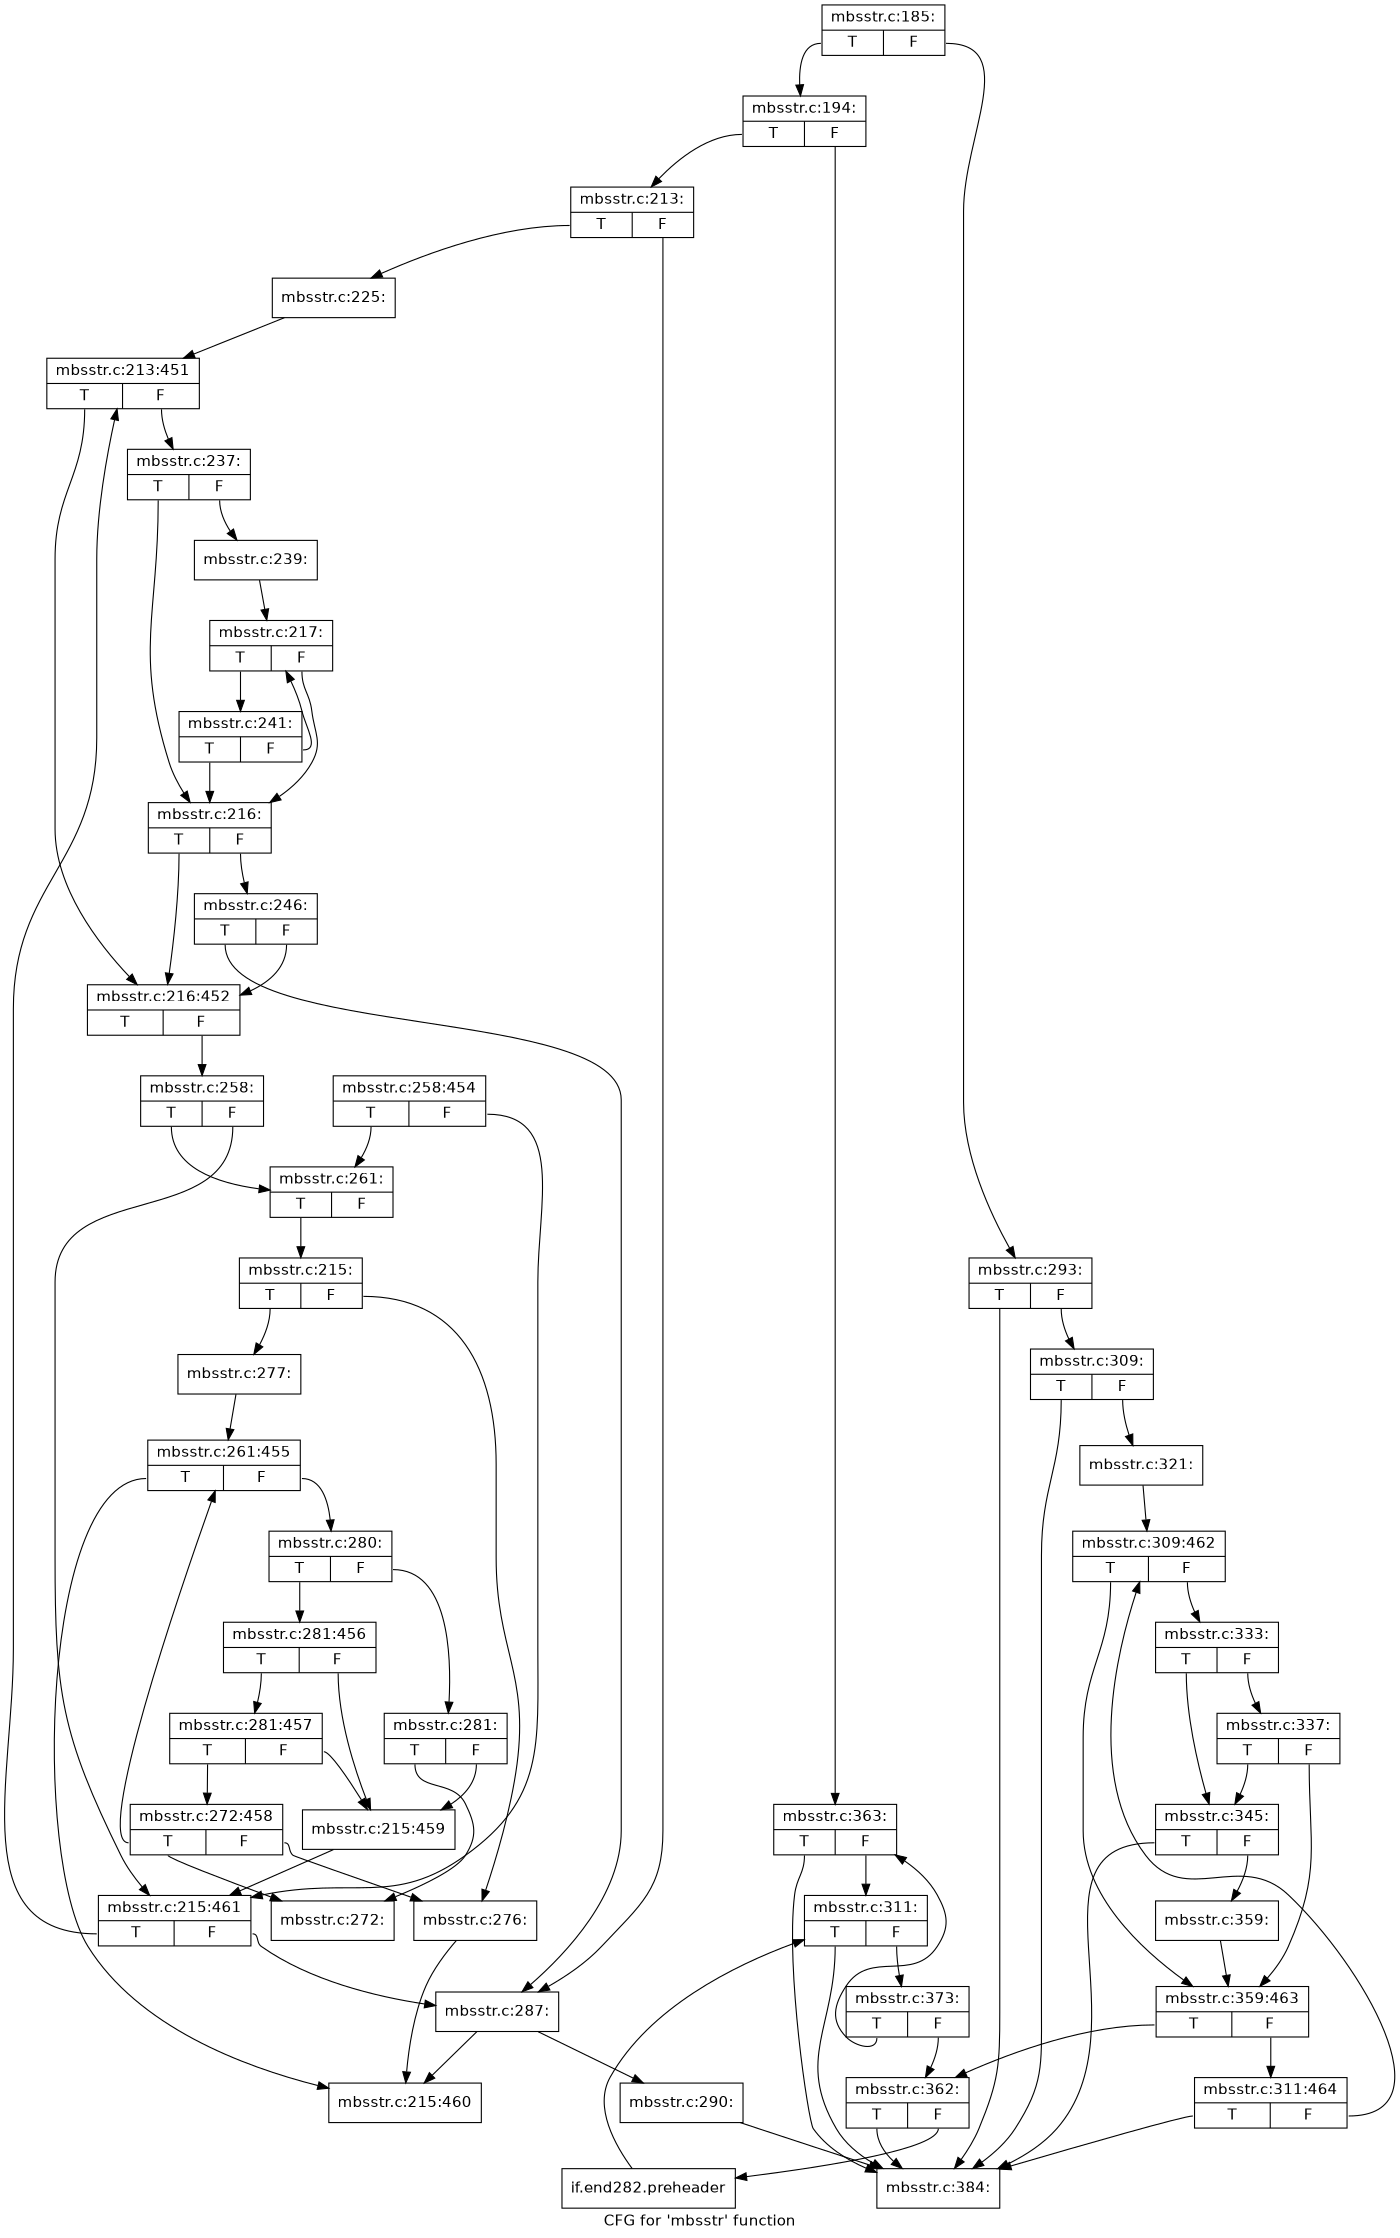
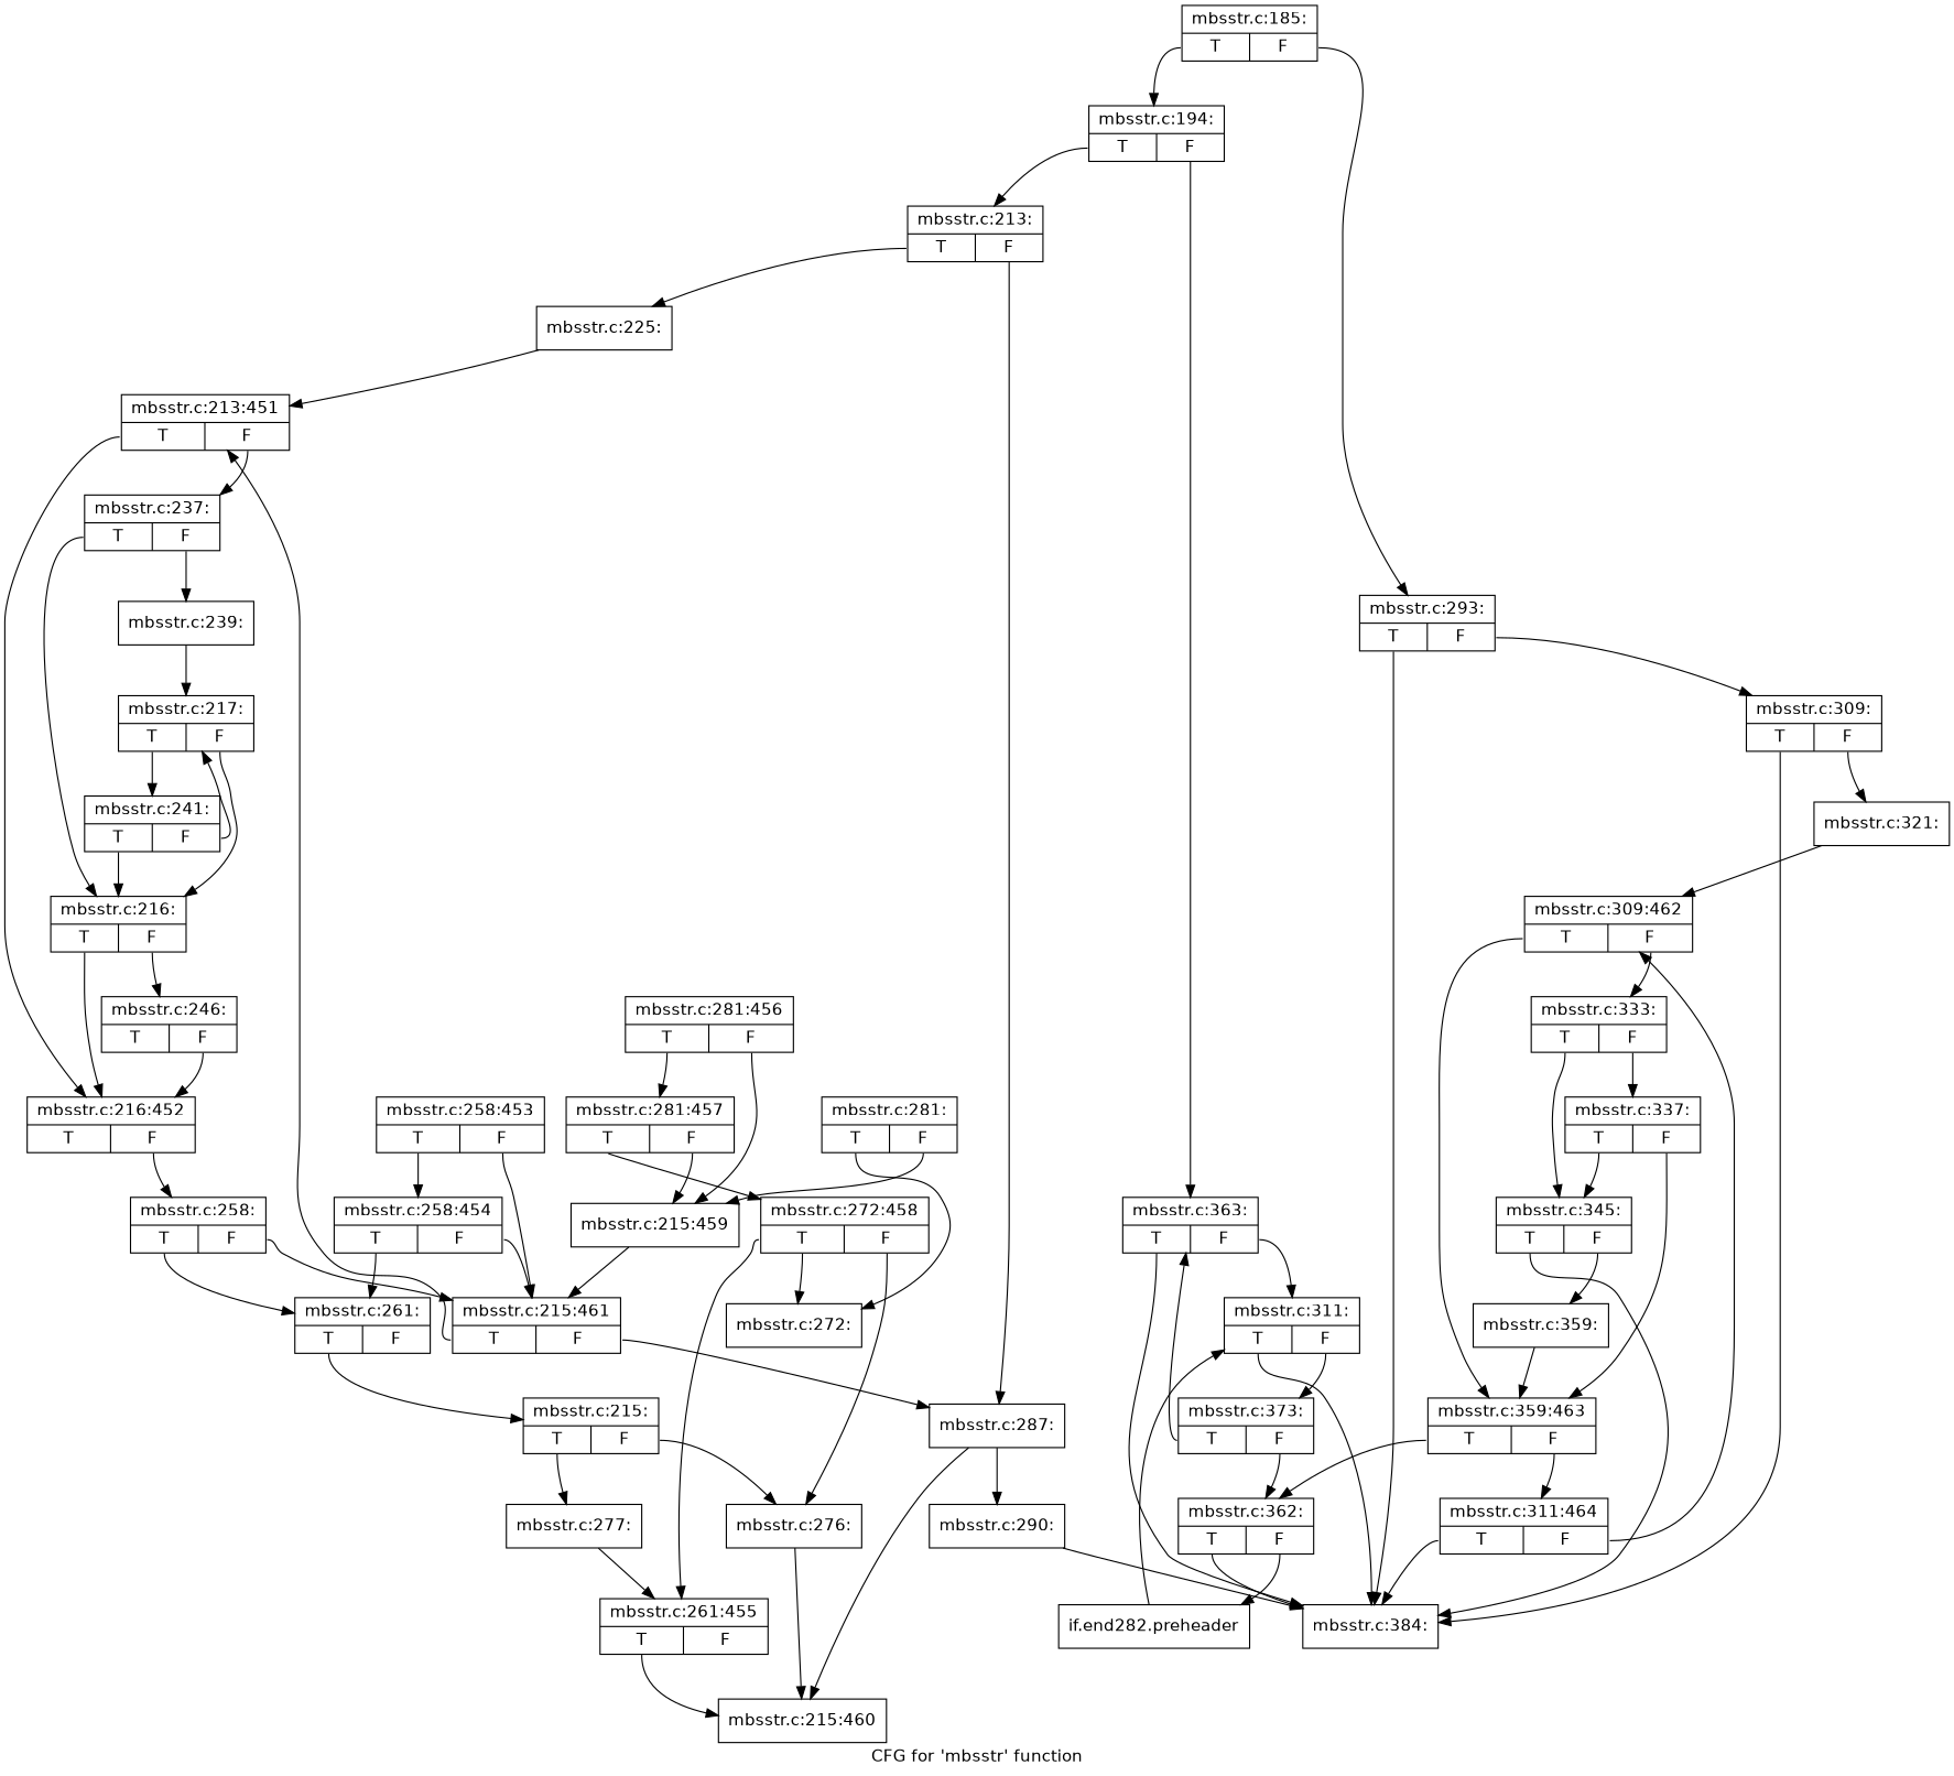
  digraph {
    fontname="DejaVu Sans"
    label="CFG for 'mbsstr' function"
    node [fontname="DejaVu Sans" shape=record]
    edge [fontname="DejaVu Sans" tailport=s0]
    n1 [label="{mbsstr.c:185:|{<s0>T|<s1>F}}"]
    n2 [label="{mbsstr.c:194:|{<s0>T|<s1>F}}"]
    n3 [label="{mbsstr.c:293:|{<s0>T|<s1>F}}"]
    n4 [label="{mbsstr.c:213:|{<s0>T|<s1>F}}"]
    n5 [label="{mbsstr.c:363:|{<s0>T|<s1>F}}"]
    n6 [label="{mbsstr.c:384:}"]
    n7 [label="{mbsstr.c:309:|{<s0>T|<s1>F}}"]
    n8 [label="{mbsstr.c:225:}"]
    n9 [label="{mbsstr.c:287:}"]
    n10 [label="{mbsstr.c:290:}"]
    n11 [label="{mbsstr.c:321:}"]
    n12 [label="{mbsstr.c:213:451|{<s0>T|<s1>F}}"]
    n13 [label="{mbsstr.c:215:460}"]
    n14 [label="{mbsstr.c:216:452|{<s0>T|<s1>F}}"]
    n15 [label="{mbsstr.c:237:|{<s0>T|<s1>F}}"]
    n16 [label="{mbsstr.c:258:|{<s0>T|<s1>F}}"]
    n17 [label="{mbsstr.c:216:|{<s0>T|<s1>F}}"]
    n18 [label="{mbsstr.c:239:}"]
+   n19 [label="{mbsstr.c:258:453|{<s0>T|<s1>F}}"]
    n20 [label="{mbsstr.c:215:461|{<s0>T|<s1>F}}"]
    n21 [label="{mbsstr.c:258:454|{<s0>T|<s1>F}}"]
    n22 [label="{mbsstr.c:261:|{<s0>T|<s1>F}}"]
    n23 [label="{mbsstr.c:246:|{<s0>T|<s1>F}}"]
    n24 [label="{mbsstr.c:217:|{<s0>T|<s1>F}}"]
    n25 [label="{mbsstr.c:241:|{<s0>T|<s1>F}}"]
    n26 [label="{mbsstr.c:215:|{<s0>T|<s1>F}}"]
    n27 [label="{mbsstr.c:277:}"]
    n28 [label="{mbsstr.c:276:}"]
    n29 [label="{mbsstr.c:261:455|{<s0>T|<s1>F}}"]
-   n30 [label="{mbsstr.c:280:|{<s0>T|<s1>F}}"]
    n31 [label="{mbsstr.c:281:456|{<s0>T|<s1>F}}"]
    n32 [label="{mbsstr.c:281:|{<s0>T|<s1>F}}"]
    n33 [label="{mbsstr.c:215:459}"]
    n34 [label="{mbsstr.c:281:457|{<s0>T|<s1>F}}"]
    n35 [label="{mbsstr.c:272:}"]
    n36 [label="{mbsstr.c:272:458|{<s0>T|<s1>F}}"]
    n37 [label="{mbsstr.c:309:462|{<s0>T|<s1>F}}"]
    n38 [label="{mbsstr.c:359:463|{<s0>T|<s1>F}}"]
    n39 [label="{mbsstr.c:333:|{<s0>T|<s1>F}}"]
    n40 [label="{mbsstr.c:362:|{<s0>T|<s1>F}}"]
    n41 [label="{mbsstr.c:311:464|{<s0>T|<s1>F}}"]
    n42 [label="{mbsstr.c:345:|{<s0>T|<s1>F}}"]
    n43 [label="{mbsstr.c:337:|{<s0>T|<s1>F}}"]
    n44 [label="{if.end282.preheader}"]
    n45 [label="{mbsstr.c:359:}"]
    n46 [label="{mbsstr.c:311:|{<s0>T|<s1>F}}"]
    n47 [label="{mbsstr.c:373:|{<s0>T|<s1>F}}"]
    n1 -> n2
    n1 -> n3 [tailport=s1]
    n2 -> n4
    n2 -> n5 [tailport=s1]
    n3 -> n6
    n3 -> n7 [tailport=s1]
    n4 -> n8
    n4 -> n9 [tailport=s1]
    n5 -> n6
    n5 -> n46 [tailport=s1]
    n7 -> n6
    n7 -> n11 [tailport=s1]
    n8 -> n12
    n9 -> n10
    n9 -> n13
    n10 -> n6
    n11 -> n37
    n12 -> n14
    n12 -> n15 [tailport=s1]
    n14 -> n16 [tailport=s1]
    n15 -> n17
    n15 -> n18 [tailport=s1]
    n16 -> n20 [tailport=s1]
    n16 -> n22
    n17 -> n14
    n17 -> n23 [tailport=s1]
    n18 -> n24
+   n19 -> n20 [tailport=s1]
+   n19 -> n21
    n20 -> n9 [tailport=s1]
    n20 -> n12
    n21 -> n20 [tailport=s1]
    n21 -> n22
    n22 -> n26
-   n23 -> n9
    n23 -> n14 [tailport=s1]
    n24 -> n17 [tailport=s1]
    n24 -> n25
    n25 -> n17
    n25 -> n24 [tailport=s1]
    n26 -> n27
    n26 -> n28 [tailport=s1]
    n27 -> n29
    n28 -> n13
    n29 -> n13
-   n29 -> n30 [tailport=s1]
-   n30 -> n31
-   n30 -> n32 [tailport=s1]
    n31 -> n33 [tailport=s1]
    n31 -> n34
    n32 -> n33 [tailport=s1]
    n32 -> n35
    n33 -> n20
    n34 -> n33 [tailport=s1]
    n34 -> n36
    n36 -> n28 [tailport=s1]
    n36 -> n29
    n36 -> n35
    n37 -> n38
    n37 -> n39 [tailport=s1]
    n38 -> n40
    n38 -> n41 [tailport=s1]
    n39 -> n42
    n39 -> n43 [tailport=s1]
    n40 -> n6
    n40 -> n44 [tailport=s1]
    n41 -> n6
    n41 -> n37 [tailport=s1]
    n42 -> n6
    n42 -> n45 [tailport=s1]
    n43 -> n38 [tailport=s1]
    n43 -> n42
    n44 -> n46
    n45 -> n38
    n46 -> n6
    n46 -> n47 [tailport=s1]
    n47 -> n5
    n47 -> n40 [tailport=s1]
  }
